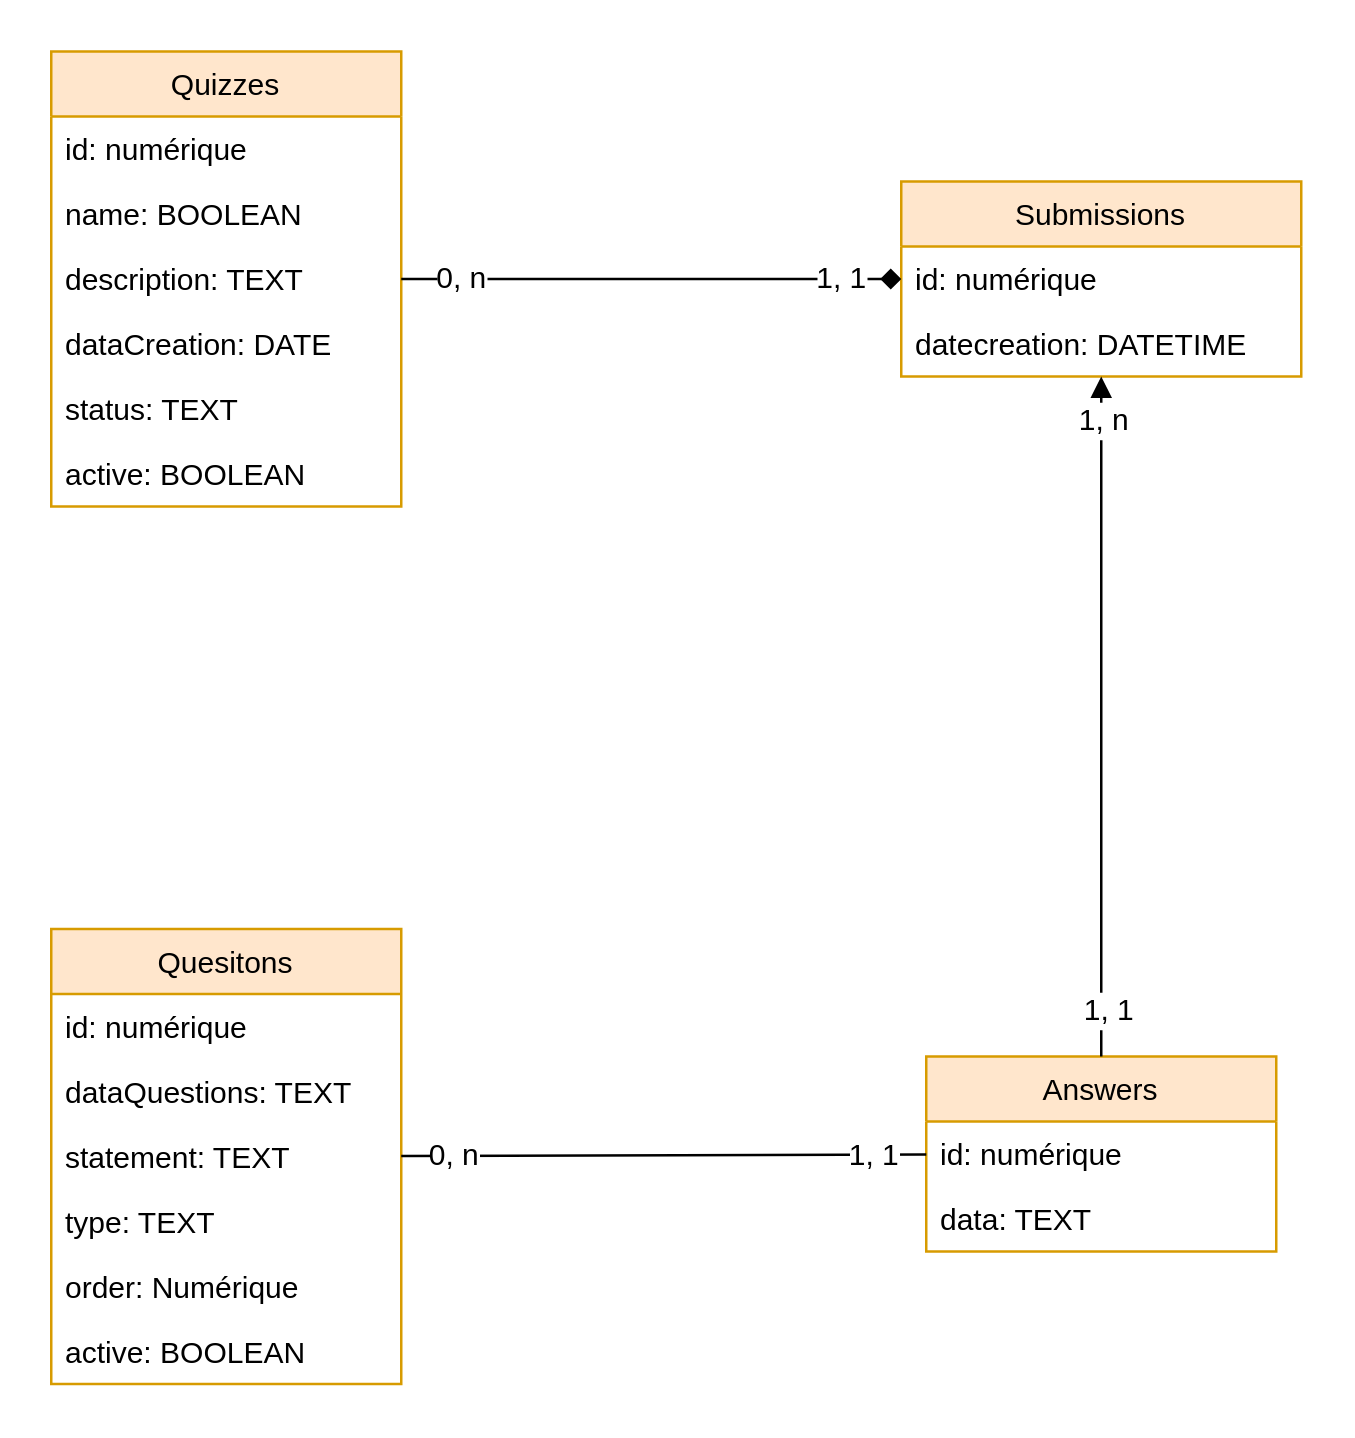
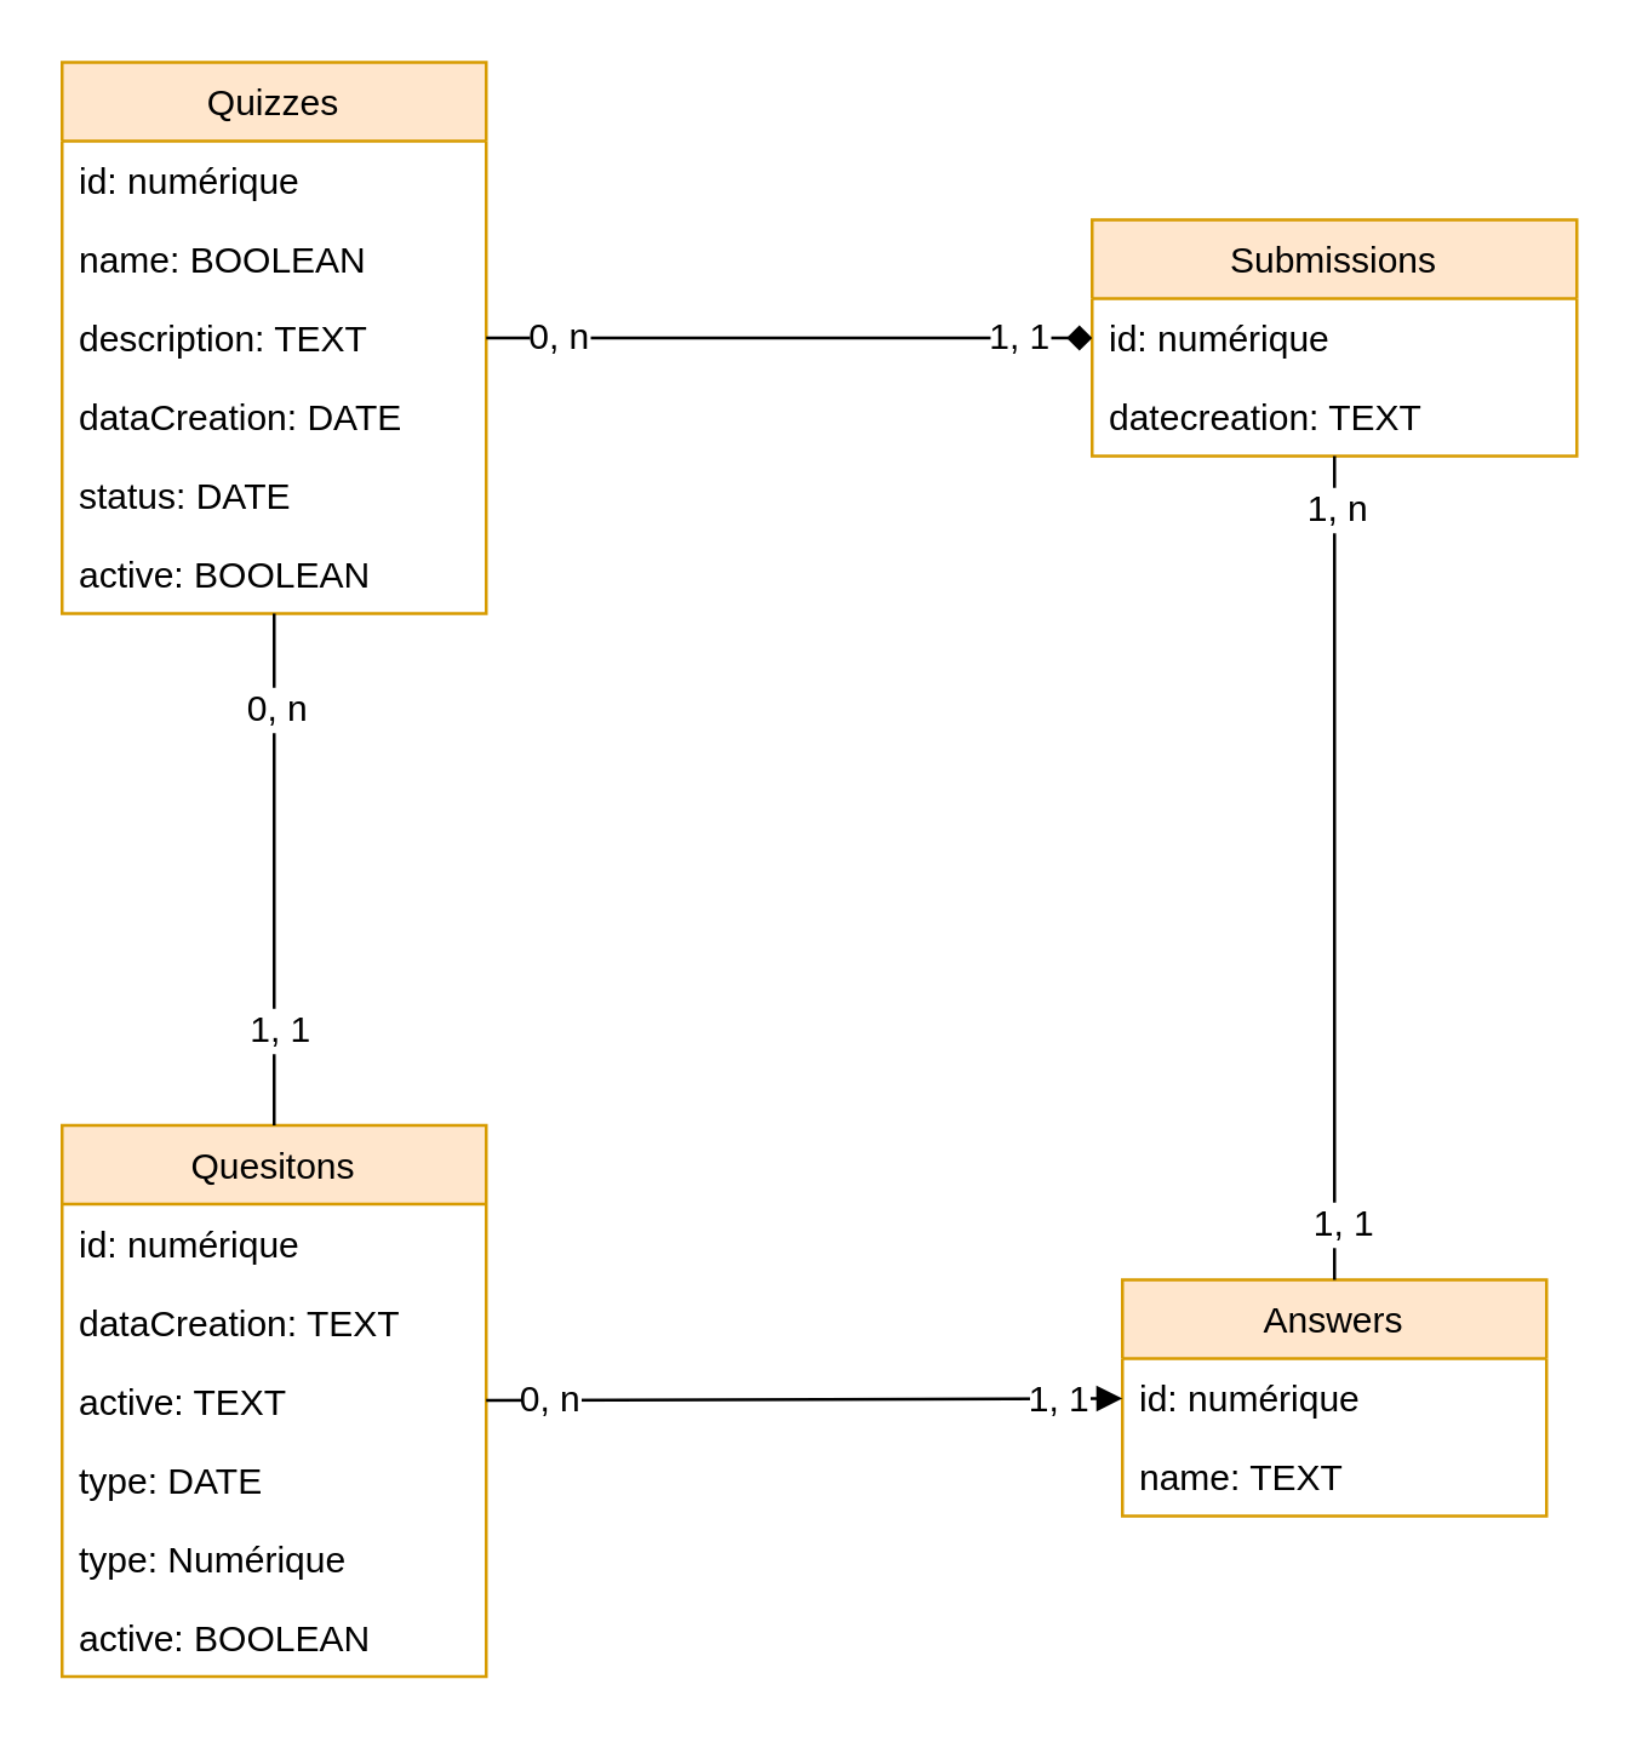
  <mxCell id="0" />
  <mxCell id="1" parent="0" />
  <mxCell id="2" value="Quizzes" style="swimlane;fontStyle=0;childLayout=stackLayout;horizontal=1;startSize=26;fillColor=#ffe6cc;horizontalStack=0;resizeParent=1;resizeParentMax=0;resizeLast=0;collapsible=1;marginBottom=0;strokeColor=#d79b00;" vertex="1" parent="1"><mxGeometry x="20" y="20" width="140" height="182" as="geometry" /></mxCell>
  <mxCell id="3" value="id: numérique" style="text;strokeColor=none;fillColor=none;align=left;verticalAlign=top;spacingLeft=4;spacingRight=4;overflow=hidden;rotatable=0;points=[[0,0.5],[1,0.5]];portConstraint=eastwest;" vertex="1" parent="2"><mxGeometry y="26" width="140" height="26" as="geometry" /></mxCell>
  <mxCell id="4" value="name: BOOLEAN" style="text;strokeColor=none;fillColor=none;align=left;verticalAlign=top;spacingLeft=4;spacingRight=4;overflow=hidden;rotatable=0;points=[[0,0.5],[1,0.5]];portConstraint=eastwest;" vertex="1" parent="2"><mxGeometry y="52" width="140" height="26" as="geometry" /></mxCell>
  <mxCell id="5" value="description: TEXT" style="text;strokeColor=none;fillColor=none;align=left;verticalAlign=top;spacingLeft=4;spacingRight=4;overflow=hidden;rotatable=0;points=[[0,0.5],[1,0.5]];portConstraint=eastwest;" vertex="1" parent="2"><mxGeometry y="78" width="140" height="26" as="geometry" /></mxCell>
  <mxCell id="6" value="dataCreation: DATE" style="text;strokeColor=none;fillColor=none;align=left;verticalAlign=top;spacingLeft=4;spacingRight=4;overflow=hidden;rotatable=0;points=[[0,0.5],[1,0.5]];portConstraint=eastwest;" vertex="1" parent="2"><mxGeometry y="104" width="140" height="26" as="geometry" /></mxCell>
- <mxCell id="7" value="status: TEXT" style="text;strokeColor=none;fillColor=none;align=left;verticalAlign=top;spacingLeft=4;spacingRight=4;overflow=hidden;rotatable=0;points=[[0,0.5],[1,0.5]];portConstraint=eastwest;" vertex="1" parent="2"><mxGeometry y="130" width="140" height="26" as="geometry" /></mxCell>
+ <mxCell id="7" value="status: DATE" style="text;strokeColor=none;fillColor=none;align=left;verticalAlign=top;spacingLeft=4;spacingRight=4;overflow=hidden;rotatable=0;points=[[0,0.5],[1,0.5]];portConstraint=eastwest;" vertex="1" parent="2"><mxGeometry y="130" width="140" height="26" as="geometry" /></mxCell>
  <mxCell id="8" value="active: BOOLEAN" style="text;strokeColor=none;fillColor=none;align=left;verticalAlign=top;spacingLeft=4;spacingRight=4;overflow=hidden;rotatable=0;points=[[0,0.5],[1,0.5]];portConstraint=eastwest;" vertex="1" parent="2"><mxGeometry y="156" width="140" height="26" as="geometry" /></mxCell>
  <mxCell id="9" value="Quesitons" style="swimlane;fontStyle=0;childLayout=stackLayout;horizontal=1;startSize=26;fillColor=#ffe6cc;horizontalStack=0;resizeParent=1;resizeParentMax=0;resizeLast=0;collapsible=1;marginBottom=0;strokeColor=#d79b00;" vertex="1" parent="1"><mxGeometry x="20" y="371" width="140" height="182" as="geometry" /></mxCell>
  <mxCell id="10" value="id: numérique" style="text;strokeColor=none;fillColor=none;align=left;verticalAlign=top;spacingLeft=4;spacingRight=4;overflow=hidden;rotatable=0;points=[[0,0.5],[1,0.5]];portConstraint=eastwest;" vertex="1" parent="9"><mxGeometry y="26" width="140" height="26" as="geometry" /></mxCell>
- <mxCell id="11" value="dataQuestions: TEXT" style="text;strokeColor=none;fillColor=none;align=left;verticalAlign=top;spacingLeft=4;spacingRight=4;overflow=hidden;rotatable=0;points=[[0,0.5],[1,0.5]];portConstraint=eastwest;" vertex="1" parent="9"><mxGeometry y="52" width="140" height="26" as="geometry" /></mxCell>
- <mxCell id="12" value="statement: TEXT" style="text;strokeColor=none;fillColor=none;align=left;verticalAlign=top;spacingLeft=4;spacingRight=4;overflow=hidden;rotatable=0;points=[[0,0.5],[1,0.5]];portConstraint=eastwest;" vertex="1" parent="9"><mxGeometry y="78" width="140" height="26" as="geometry" /></mxCell>
- <mxCell id="13" value="type: TEXT" style="text;strokeColor=none;fillColor=none;align=left;verticalAlign=top;spacingLeft=4;spacingRight=4;overflow=hidden;rotatable=0;points=[[0,0.5],[1,0.5]];portConstraint=eastwest;" vertex="1" parent="9"><mxGeometry y="104" width="140" height="26" as="geometry" /></mxCell>
- <mxCell id="14" value="order: Numérique" style="text;strokeColor=none;fillColor=none;align=left;verticalAlign=top;spacingLeft=4;spacingRight=4;overflow=hidden;rotatable=0;points=[[0,0.5],[1,0.5]];portConstraint=eastwest;" vertex="1" parent="9"><mxGeometry y="130" width="140" height="26" as="geometry" /></mxCell>
+ <mxCell id="11" value="dataCreation: TEXT" style="text;strokeColor=none;fillColor=none;align=left;verticalAlign=top;spacingLeft=4;spacingRight=4;overflow=hidden;rotatable=0;points=[[0,0.5],[1,0.5]];portConstraint=eastwest;" vertex="1" parent="9"><mxGeometry y="52" width="140" height="26" as="geometry" /></mxCell>
+ <mxCell id="12" value="active: TEXT" style="text;strokeColor=none;fillColor=none;align=left;verticalAlign=top;spacingLeft=4;spacingRight=4;overflow=hidden;rotatable=0;points=[[0,0.5],[1,0.5]];portConstraint=eastwest;" vertex="1" parent="9"><mxGeometry y="78" width="140" height="26" as="geometry" /></mxCell>
+ <mxCell id="13" value="type: DATE" style="text;strokeColor=none;fillColor=none;align=left;verticalAlign=top;spacingLeft=4;spacingRight=4;overflow=hidden;rotatable=0;points=[[0,0.5],[1,0.5]];portConstraint=eastwest;" vertex="1" parent="9"><mxGeometry y="104" width="140" height="26" as="geometry" /></mxCell>
+ <mxCell id="14" value="type: Numérique" style="text;strokeColor=none;fillColor=none;align=left;verticalAlign=top;spacingLeft=4;spacingRight=4;overflow=hidden;rotatable=0;points=[[0,0.5],[1,0.5]];portConstraint=eastwest;" vertex="1" parent="9"><mxGeometry y="130" width="140" height="26" as="geometry" /></mxCell>
  <mxCell id="15" value="active: BOOLEAN" style="text;strokeColor=none;fillColor=none;align=left;verticalAlign=top;spacingLeft=4;spacingRight=4;overflow=hidden;rotatable=0;points=[[0,0.5],[1,0.5]];portConstraint=eastwest;" vertex="1" parent="9"><mxGeometry y="156" width="140" height="26" as="geometry" /></mxCell>
  <mxCell id="16" value="Answers" style="swimlane;fontStyle=0;childLayout=stackLayout;horizontal=1;startSize=26;fillColor=#ffe6cc;horizontalStack=0;resizeParent=1;resizeParentMax=0;resizeLast=0;collapsible=1;marginBottom=0;strokeColor=#d79b00;" vertex="1" parent="1"><mxGeometry x="370" y="422" width="140" height="78" as="geometry" /></mxCell>
  <mxCell id="17" value="id: numérique" style="text;strokeColor=none;fillColor=none;align=left;verticalAlign=top;spacingLeft=4;spacingRight=4;overflow=hidden;rotatable=0;points=[[0,0.5],[1,0.5]];portConstraint=eastwest;" vertex="1" parent="16"><mxGeometry y="26" width="140" height="26" as="geometry" /></mxCell>
- <mxCell id="18" value="data: TEXT" style="text;strokeColor=none;fillColor=none;align=left;verticalAlign=top;spacingLeft=4;spacingRight=4;overflow=hidden;rotatable=0;points=[[0,0.5],[1,0.5]];portConstraint=eastwest;" vertex="1" parent="16"><mxGeometry y="52" width="140" height="26" as="geometry" /></mxCell>
+ <mxCell id="18" value="name: TEXT" style="text;strokeColor=none;fillColor=none;align=left;verticalAlign=top;spacingLeft=4;spacingRight=4;overflow=hidden;rotatable=0;points=[[0,0.5],[1,0.5]];portConstraint=eastwest;" vertex="1" parent="16"><mxGeometry y="52" width="140" height="26" as="geometry" /></mxCell>
  <mxCell id="19" value="Submissions" style="swimlane;fontStyle=0;childLayout=stackLayout;horizontal=1;startSize=26;fillColor=#ffe6cc;horizontalStack=0;resizeParent=1;resizeParentMax=0;resizeLast=0;collapsible=1;marginBottom=0;strokeColor=#d79b00;" vertex="1" parent="1"><mxGeometry x="360" y="72" width="160" height="78" as="geometry" /></mxCell>
  <mxCell id="20" value="id: numérique" style="text;strokeColor=none;fillColor=none;align=left;verticalAlign=top;spacingLeft=4;spacingRight=4;overflow=hidden;rotatable=0;points=[[0,0.5],[1,0.5]];portConstraint=eastwest;" vertex="1" parent="19"><mxGeometry y="26" width="160" height="26" as="geometry" /></mxCell>
- <mxCell id="21" value="datecreation: DATETIME" style="text;strokeColor=none;fillColor=none;align=left;verticalAlign=top;spacingLeft=4;spacingRight=4;overflow=hidden;rotatable=0;points=[[0,0.5],[1,0.5]];portConstraint=eastwest;" vertex="1" parent="19"><mxGeometry y="52" width="160" height="26" as="geometry" /></mxCell>
+ <mxCell id="21" value="datecreation: TEXT" style="text;strokeColor=none;fillColor=none;align=left;verticalAlign=top;spacingLeft=4;spacingRight=4;overflow=hidden;rotatable=0;points=[[0,0.5],[1,0.5]];portConstraint=eastwest;" vertex="1" parent="19"><mxGeometry y="52" width="160" height="26" as="geometry" /></mxCell>
  <mxCell id="22" value="" style="endArrow=diamond;html=1;" edge="1" parent="1" source="2" target="19"><mxGeometry width="50" height="50" relative="1" as="geometry"><mxPoint x="-80" y="262" as="sourcePoint" /><mxPoint x="-30" y="212" as="targetPoint" /></mxGeometry></mxCell>
  <mxCell id="23" value="1, 1" style="text;html=1;resizable=0;points=[];align=center;verticalAlign=middle;labelBackgroundColor=#ffffff;" vertex="1" connectable="0" parent="22"><mxGeometry x="0.78" y="4" relative="1" as="geometry"><mxPoint x="-3" y="3" as="offset" /></mxGeometry></mxCell>
  <mxCell id="24" value="0, n" style="text;html=1;resizable=0;points=[];align=center;verticalAlign=middle;labelBackgroundColor=#ffffff;" vertex="1" connectable="0" parent="22"><mxGeometry x="-0.77" relative="1" as="geometry"><mxPoint y="-1" as="offset" /></mxGeometry></mxCell>
- <mxCell id="25" value="" style="endArrow=block;html=1;" edge="1" parent="1" source="16" target="19"><mxGeometry width="50" height="50" relative="1" as="geometry"><mxPoint x="220" y="282" as="sourcePoint" /><mxPoint x="270" y="232" as="targetPoint" /></mxGeometry></mxCell>
+ <mxCell id="25" value="" style="endArrow=none;html=1;" edge="1" parent="1" source="16" target="19"><mxGeometry width="50" height="50" relative="1" as="geometry"><mxPoint x="220" y="282" as="sourcePoint" /><mxPoint x="270" y="232" as="targetPoint" /></mxGeometry></mxCell>
  <mxCell id="26" value="1, n" style="text;html=1;resizable=0;points=[];align=center;verticalAlign=middle;labelBackgroundColor=#ffffff;" vertex="1" connectable="0" parent="25"><mxGeometry x="0.877" relative="1" as="geometry"><mxPoint as="offset" /></mxGeometry></mxCell>
  <mxCell id="27" value="1, 1" style="text;html=1;resizable=0;points=[];align=center;verticalAlign=middle;labelBackgroundColor=#ffffff;" vertex="1" connectable="0" parent="25"><mxGeometry x="-0.859" y="-2" relative="1" as="geometry"><mxPoint as="offset" /></mxGeometry></mxCell>
- <mxCell id="28" value="" style="endArrow=none;html=1;" edge="1" parent="1" source="9" target="16"><mxGeometry width="50" height="50" relative="1" as="geometry"><mxPoint x="30" y="302" as="sourcePoint" /><mxPoint x="80" y="252" as="targetPoint" /></mxGeometry></mxCell>
+ <mxCell id="28" value="" style="endArrow=block;html=1;" edge="1" parent="1" source="9" target="16"><mxGeometry width="50" height="50" relative="1" as="geometry"><mxPoint x="30" y="302" as="sourcePoint" /><mxPoint x="80" y="252" as="targetPoint" /></mxGeometry></mxCell>
  <mxCell id="29" value="1, 1" style="text;html=1;resizable=0;points=[];align=center;verticalAlign=middle;labelBackgroundColor=#ffffff;" vertex="1" connectable="0" parent="28"><mxGeometry x="0.8" relative="1" as="geometry"><mxPoint as="offset" /></mxGeometry></mxCell>
  <mxCell id="30" value="0, n" style="text;html=1;resizable=0;points=[];align=center;verticalAlign=middle;labelBackgroundColor=#ffffff;" vertex="1" connectable="0" parent="28"><mxGeometry x="-0.857" relative="1" as="geometry"><mxPoint x="6" as="offset" /></mxGeometry></mxCell>
+ <mxCell id="31" value="" style="endArrow=none;html=1;" edge="1" parent="1" source="9" target="2"><mxGeometry width="50" height="50" relative="1" as="geometry"><mxPoint x="-60" y="282" as="sourcePoint" /><mxPoint x="-10" y="232" as="targetPoint" /></mxGeometry></mxCell>
+ <mxCell id="32" value="0, n" style="text;html=1;resizable=0;points=[];align=center;verticalAlign=middle;labelBackgroundColor=#ffffff;" vertex="1" connectable="0" parent="31"><mxGeometry x="0.636" relative="1" as="geometry"><mxPoint as="offset" /></mxGeometry></mxCell>
+ <mxCell id="33" value="1, 1" style="text;html=1;resizable=0;points=[];align=center;verticalAlign=middle;labelBackgroundColor=#ffffff;" vertex="1" connectable="0" parent="31"><mxGeometry x="-0.618" y="-1" relative="1" as="geometry"><mxPoint as="offset" /></mxGeometry></mxCell>
